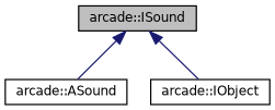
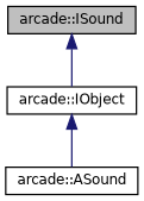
  digraph {
    node [color=black fillcolor=white fontname=Helvetica fontsize=10 shape=record style=filled]
    edge [color=midnightblue dir=back fontname=Helvetica fontsize=10 labelfontname=Helvetica labelfontsize=10 style=solid]
    n1 [fillcolor=grey75 fontcolor=black height=0.2 label="arcade::ISound" width=0.4]
    n2 [height=0.2 label="arcade::ASound" width=0.4]
    n3 [height=0.2 label="arcade::IObject" width=0.4]
-   n1 -> n2
+   n3 -> n2
    n1 -> n3
  }
